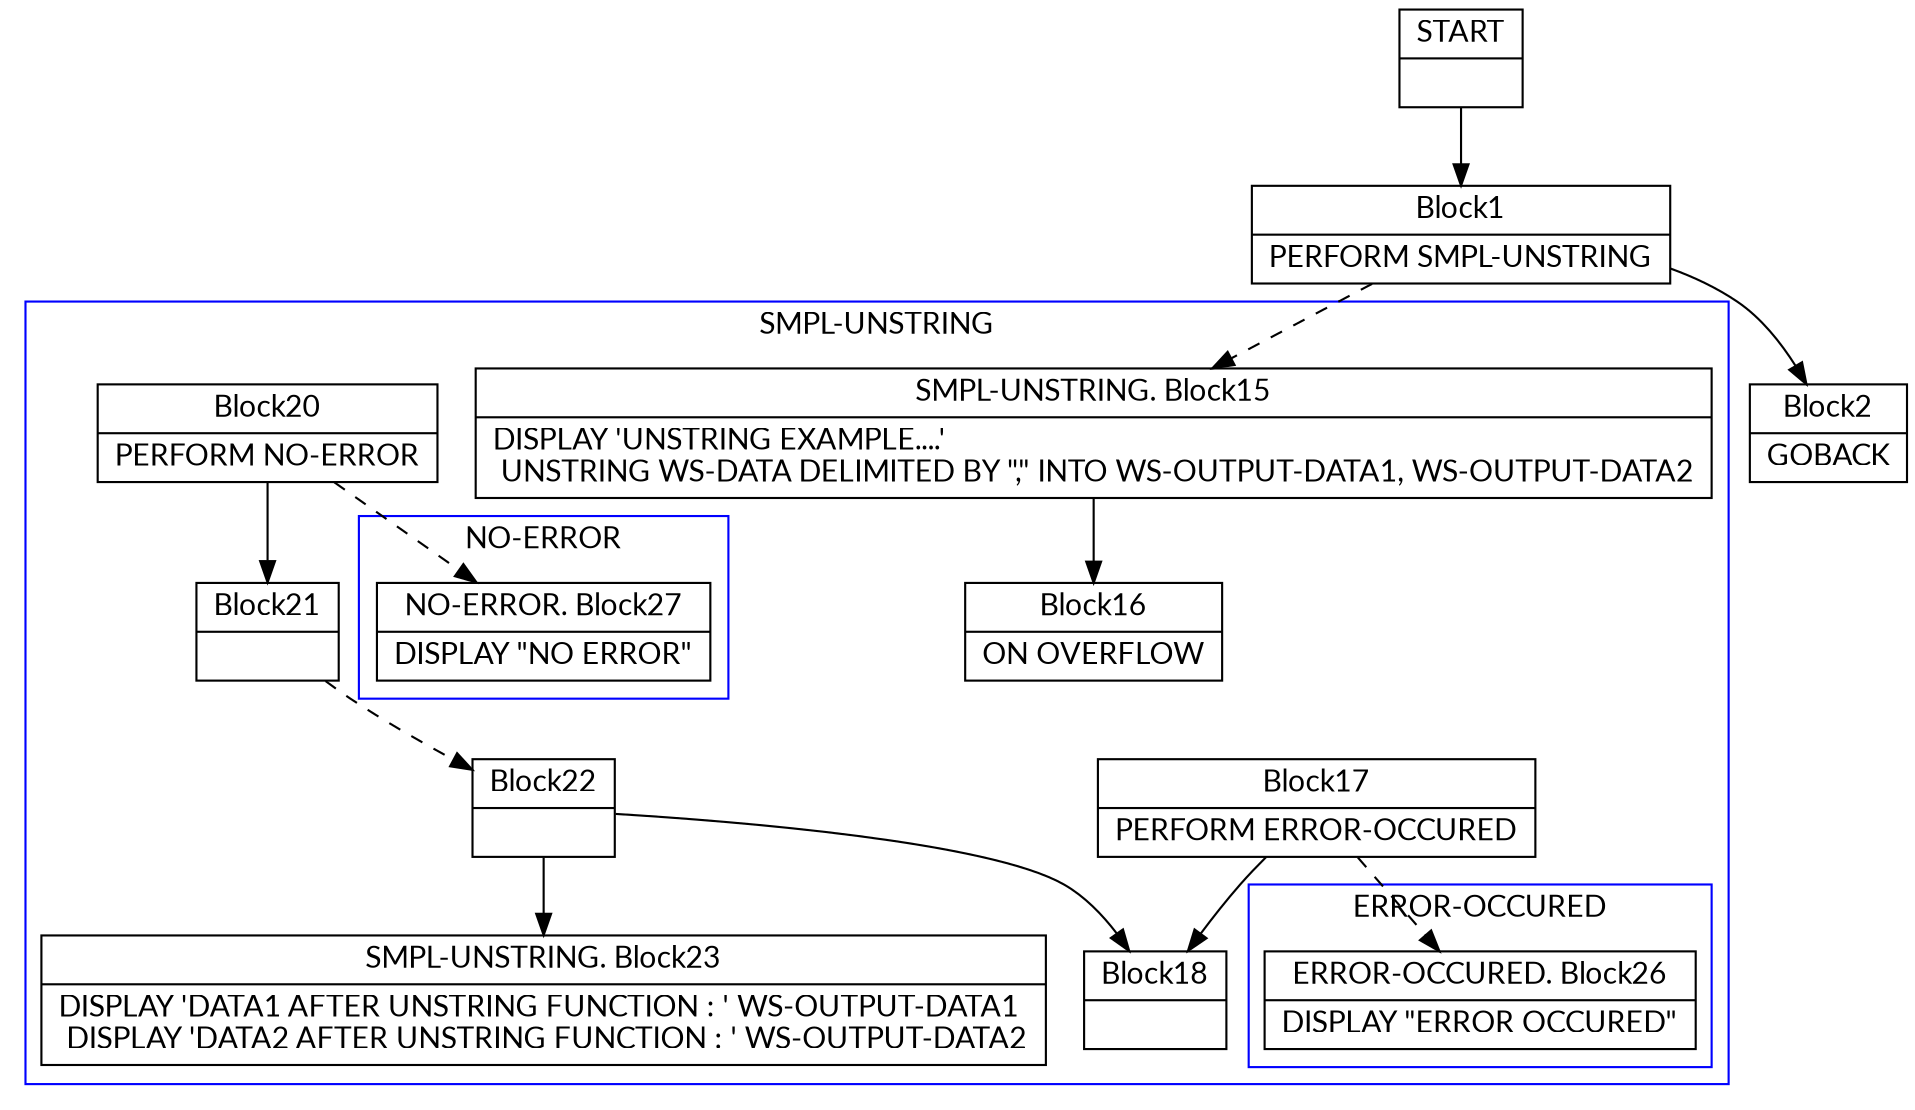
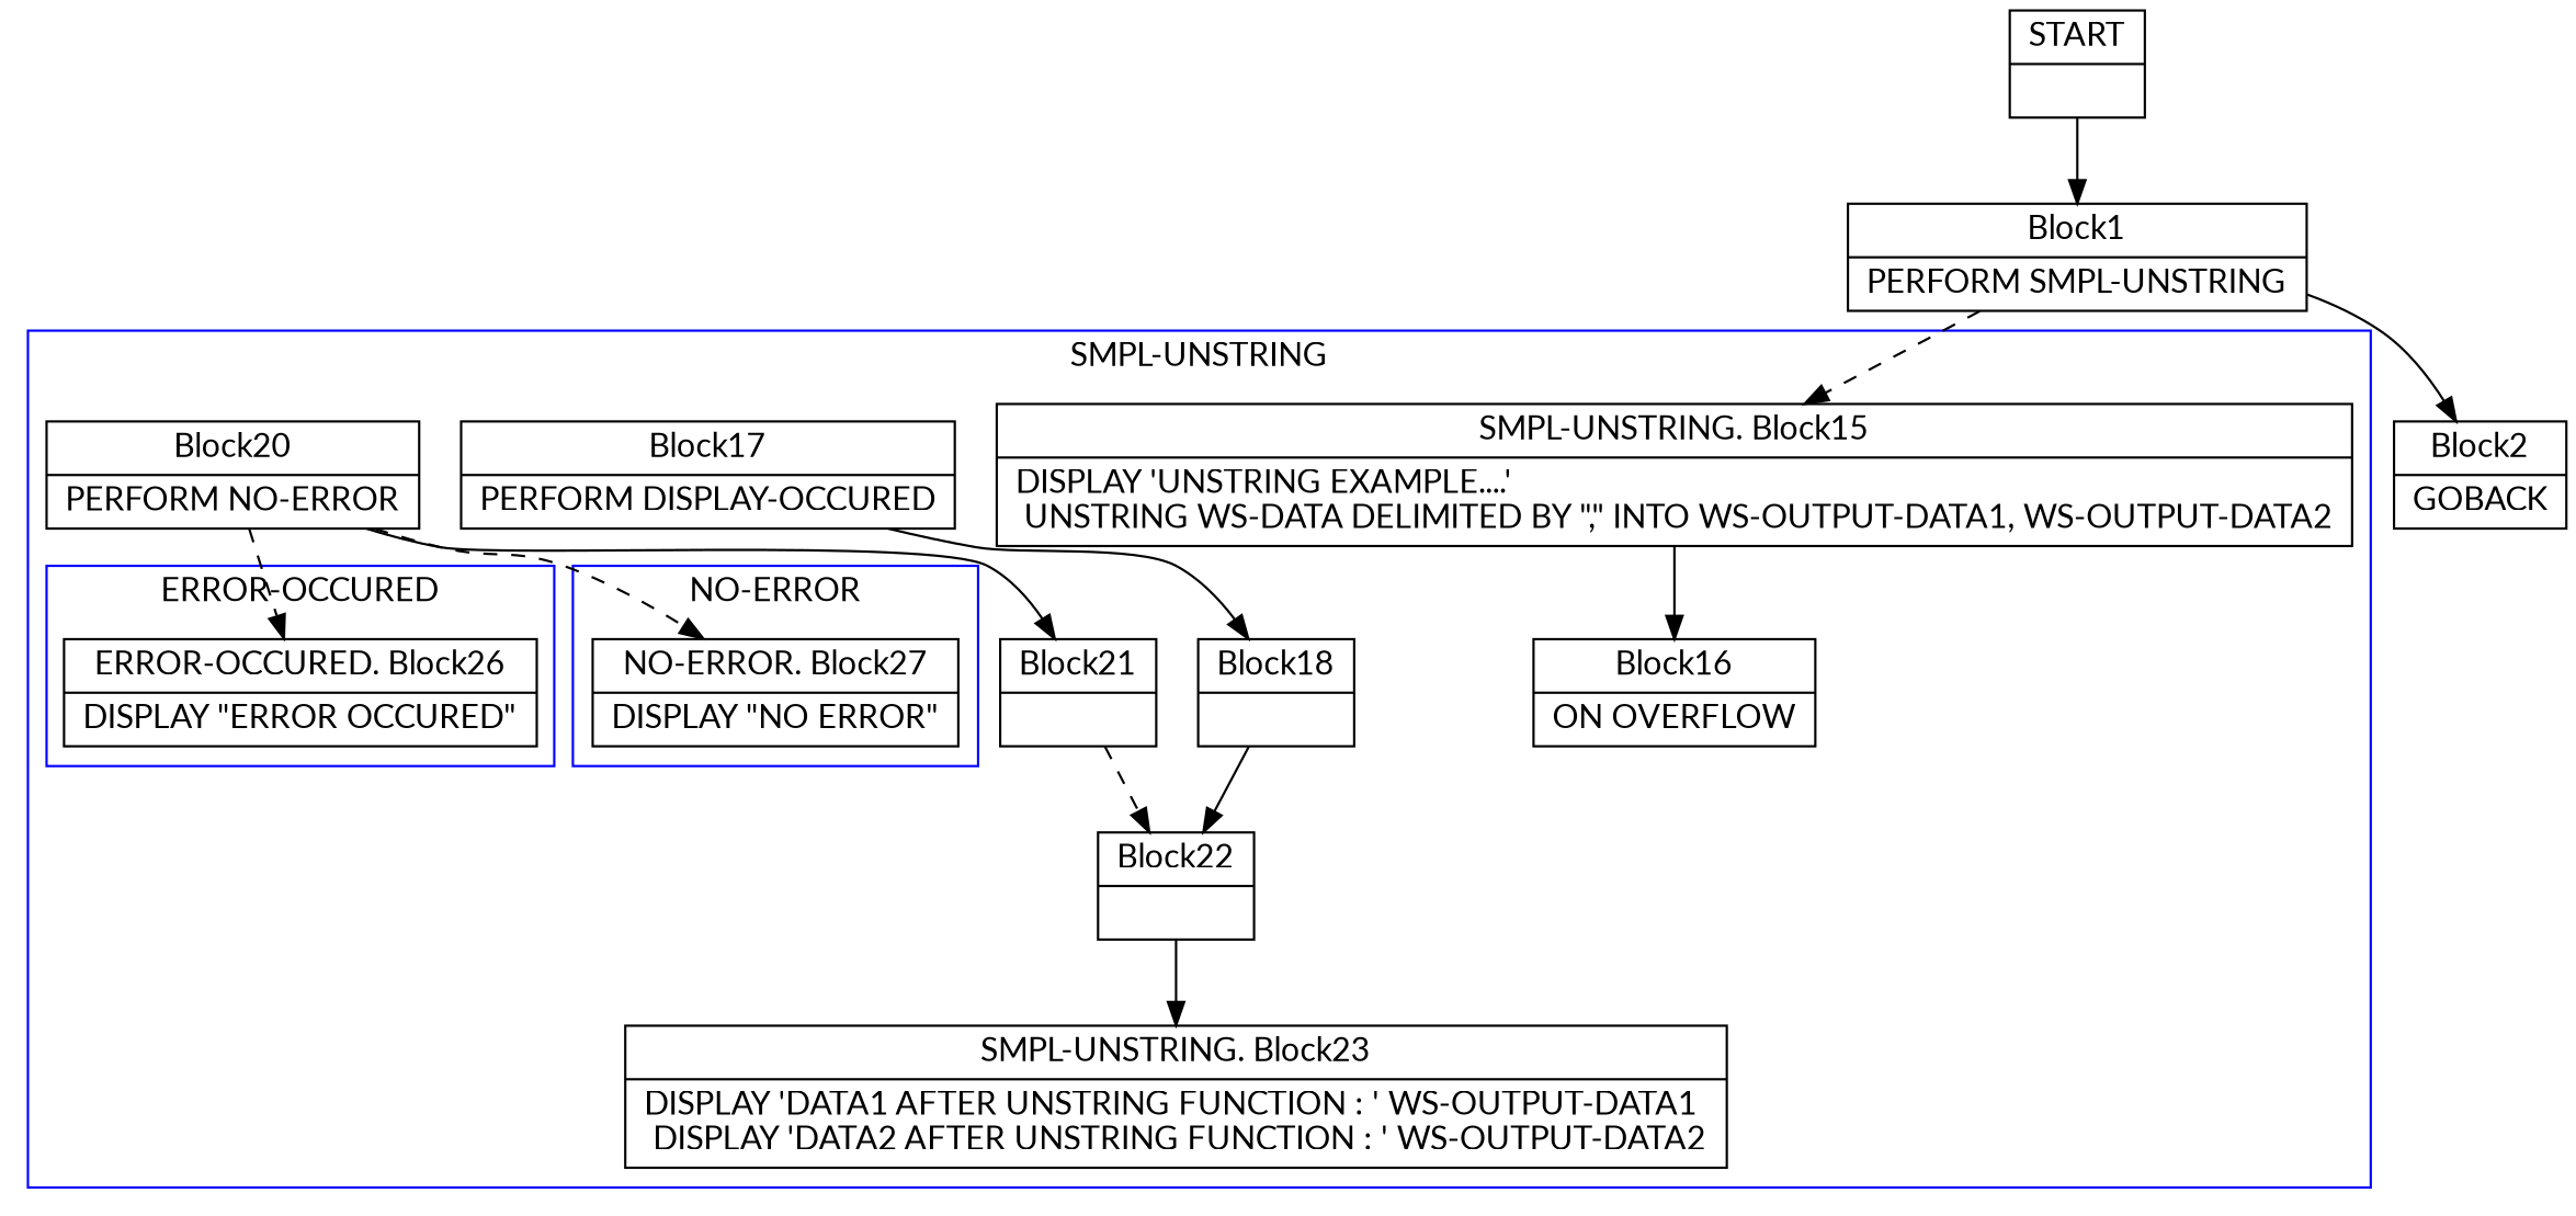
  digraph {
    compound=true
    fontname=Lato
    node [fontname=Lato shape=record]
    edge [arrowtail=empty fontname=Lato]
    n1 [label="{ERROR-OCCURED. Block26|    DISPLAY \"ERROR OCCURED\"\l}"]
    n2 [label="{NO-ERROR. Block27|    DISPLAY \"NO ERROR\"\l}"]
    n3 [label="{SMPL-UNSTRING. Block15|    DISPLAY 'UNSTRING EXAMPLE....'\l    UNSTRING WS-DATA DELIMITED BY \",\"        INTO  WS-OUTPUT-DATA1, WS-OUTPUT-DATA2\l}"]
    n4 [label="{Block16|      ON OVERFLOW\l}"]
-   n5 [label="{Block17|         PERFORM ERROR-OCCURED\l}"]
+   n5 [label="{Block17|         PERFORM DISPLAY-OCCURED\l}"]
    n6 [label="{Block18|}"]
    n7 [label="{Block22|}"]
    n8 [label="{SMPL-UNSTRING. Block23|    DISPLAY 'DATA1 AFTER UNSTRING FUNCTION : ' WS-OUTPUT-DATA1\l    DISPLAY 'DATA2 AFTER UNSTRING FUNCTION : ' WS-OUTPUT-DATA2\l}"]
    n9 [label="{Block20|         PERFORM NO-ERROR\l}"]
    n10 [label="{Block21|}"]
    n11 [label="{START|}"]
    n12 [label="{Block1|    PERFORM SMPL-UNSTRING\l}"]
    n13 [label="{Block2|    GOBACK\l}"]
    subgraph cluster_1 {
      color=blue
      label="SMPL-UNSTRING"
      n3
      n4
      n5
      n6
      n7
      n8
      n9
      n10
      subgraph cluster_2 {
        color=blue
        label="ERROR-OCCURED"
        n1
      }
      subgraph cluster_3 {
        color=blue
        label="NO-ERROR"
        n2
      }
    }
    n3 -> n4
-   n5 -> n1 [style=dashed]
+   n9 -> n1 [style=dashed]
    n5 -> n6
-   n7 -> n6
+   n6 -> n7
    n7 -> n8
    n9 -> n2 [style=dashed]
    n9 -> n10
    n10 -> n7 [style=dashed]
    n11 -> n12
    n12 -> n3 [style=dashed]
    n12 -> n13
  }
